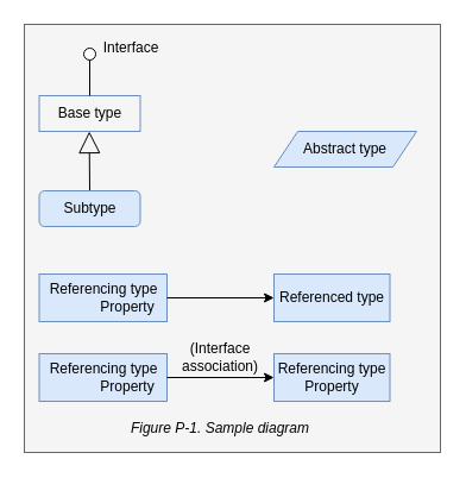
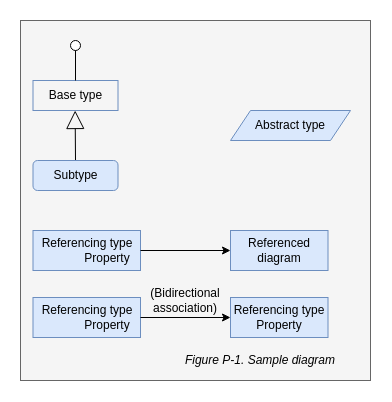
  <mxCell id="0" />
  <mxCell id="1" parent="0" />
  <mxCell id="2" value="" style="rounded=0;whiteSpace=wrap;html=1;fillColor=#f5f5f5;strokeColor=#666666;fontColor=#333333;" vertex="1" parent="1"><mxGeometry x="20" y="20" width="350" height="360" as="geometry" /></mxCell>
  <mxCell id="3" value="" style="endArrow=block;endSize=16;endFill=0;html=1;exitX=0.5;exitY=0;exitDx=0;exitDy=0;" edge="1" parent="1" source="7"><mxGeometry width="160" relative="1" as="geometry"><mxPoint x="74.66" y="170" as="sourcePoint" /><mxPoint x="74.66" y="110" as="targetPoint" /></mxGeometry></mxCell>
  <mxCell id="4" value="" style="ellipse;whiteSpace=wrap;html=1;aspect=fixed;" vertex="1" parent="1"><mxGeometry x="70" y="40" width="10" height="10" as="geometry" /></mxCell>
  <mxCell id="5" value="Base type" style="rounded=0;whiteSpace=wrap;html=1;fillColor=#f5f5f5;strokeColor=#6c8ebf;" vertex="1" parent="1"><mxGeometry x="32.5" y="80" width="85" height="30" as="geometry" /></mxCell>
  <mxCell id="6" value="" style="endArrow=none;html=1;entryX=0.5;entryY=1;entryDx=0;entryDy=0;" edge="1" parent="1" source="5" target="4"><mxGeometry width="50" height="50" relative="1" as="geometry"><mxPoint x="280" y="340" as="sourcePoint" /><mxPoint x="330" y="290" as="targetPoint" /></mxGeometry></mxCell>
  <mxCell id="7" value="Subtype" style="whiteSpace=wrap;html=1;fillColor=#dae8fc;strokeColor=#6c8ebf;rounded=1;" vertex="1" parent="1"><mxGeometry x="32.5" y="160" width="85" height="30" as="geometry" /></mxCell>
  <mxCell id="8" value="Abstract type" style="shape=parallelogram;perimeter=parallelogramPerimeter;whiteSpace=wrap;html=1;fixedSize=1;fillColor=#dae8fc;strokeColor=#6c8ebf;" vertex="1" parent="1"><mxGeometry x="230" y="110" width="120" height="30" as="geometry" /></mxCell>
  <mxCell id="9" value="Referencing type&lt;br&gt;&amp;nbsp; &amp;nbsp; &amp;nbsp; &amp;nbsp; &amp;nbsp; &amp;nbsp; Property" style="rounded=0;whiteSpace=wrap;html=1;fillColor=#dae8fc;strokeColor=#6c8ebf;" vertex="1" parent="1"><mxGeometry x="32.5" y="230" width="107.5" height="40" as="geometry" /></mxCell>
- <mxCell id="10" value="Referenced type" style="rounded=0;whiteSpace=wrap;html=1;fillColor=#dae8fc;strokeColor=#6c8ebf;" vertex="1" parent="1"><mxGeometry x="230" y="230" width="97.5" height="40" as="geometry" /></mxCell>
+ <mxCell id="10" value="Referenced diagram" style="rounded=0;whiteSpace=wrap;html=1;fillColor=#dae8fc;strokeColor=#6c8ebf;" vertex="1" parent="1"><mxGeometry x="230" y="230" width="97.5" height="40" as="geometry" /></mxCell>
  <mxCell id="11" value="" style="endArrow=classic;html=1;exitX=1;exitY=0.5;exitDx=0;exitDy=0;entryX=0;entryY=0.5;entryDx=0;entryDy=0;" edge="1" parent="1" source="9" target="10"><mxGeometry width="50" height="50" relative="1" as="geometry"><mxPoint x="280" y="330" as="sourcePoint" /><mxPoint x="330" y="280" as="targetPoint" /></mxGeometry></mxCell>
  <mxCell id="12" value="Referencing type&lt;br&gt;&amp;nbsp; &amp;nbsp; &amp;nbsp; &amp;nbsp; &amp;nbsp; &amp;nbsp; Property" style="rounded=0;whiteSpace=wrap;html=1;fillColor=#dae8fc;strokeColor=#6c8ebf;" vertex="1" parent="1"><mxGeometry x="32.5" y="297" width="107.5" height="40" as="geometry" /></mxCell>
  <mxCell id="13" value="Referencing type&lt;br&gt;Property" style="rounded=0;whiteSpace=wrap;html=1;fillColor=#dae8fc;strokeColor=#6c8ebf;" vertex="1" parent="1"><mxGeometry x="230" y="297" width="97.5" height="40" as="geometry" /></mxCell>
  <mxCell id="14" value="" style="endArrow=classic;html=1;exitX=1;exitY=0.5;exitDx=0;exitDy=0;entryX=0;entryY=0.5;entryDx=0;entryDy=0;" edge="1" parent="1" source="12" target="13"><mxGeometry width="50" height="50" relative="1" as="geometry"><mxPoint x="280" y="397" as="sourcePoint" /><mxPoint x="330" y="347" as="targetPoint" /></mxGeometry></mxCell>
- <mxCell id="15" value="(Interface&lt;br&gt;association)" style="text;html=1;strokeColor=none;fillColor=none;align=center;verticalAlign=middle;whiteSpace=wrap;rounded=0;" vertex="1" parent="1"><mxGeometry x="140" y="290" width="90" height="20" as="geometry" /></mxCell>
- <mxCell id="16" value="Interface" style="text;html=1;strokeColor=none;fillColor=none;align=center;verticalAlign=middle;whiteSpace=wrap;rounded=0;" vertex="1" parent="1"><mxGeometry x="80" y="30" width="60" height="20" as="geometry" /></mxCell>
- <mxCell id="17" value="Figure P-1. Sample diagram" style="text;html=1;strokeColor=none;fillColor=none;align=center;verticalAlign=middle;whiteSpace=wrap;rounded=0;fontStyle=2" vertex="1" parent="1"><mxGeometry x="100" y="350" width="170" height="20" as="geometry" /></mxCell>
+ <mxCell id="15" value="(Bidirectional&lt;br&gt;association)" style="text;html=1;strokeColor=none;fillColor=none;align=center;verticalAlign=middle;whiteSpace=wrap;rounded=0;" vertex="1" parent="1"><mxGeometry x="140" y="290" width="90" height="20" as="geometry" /></mxCell>
+ <mxCell id="17" value="Figure P-1. Sample diagram" style="text;html=1;strokeColor=none;fillColor=none;align=center;verticalAlign=middle;whiteSpace=wrap;rounded=0;fontStyle=2" vertex="1" parent="1"><mxGeometry x="175" y="350" width="170" height="20" as="geometry" /></mxCell>
